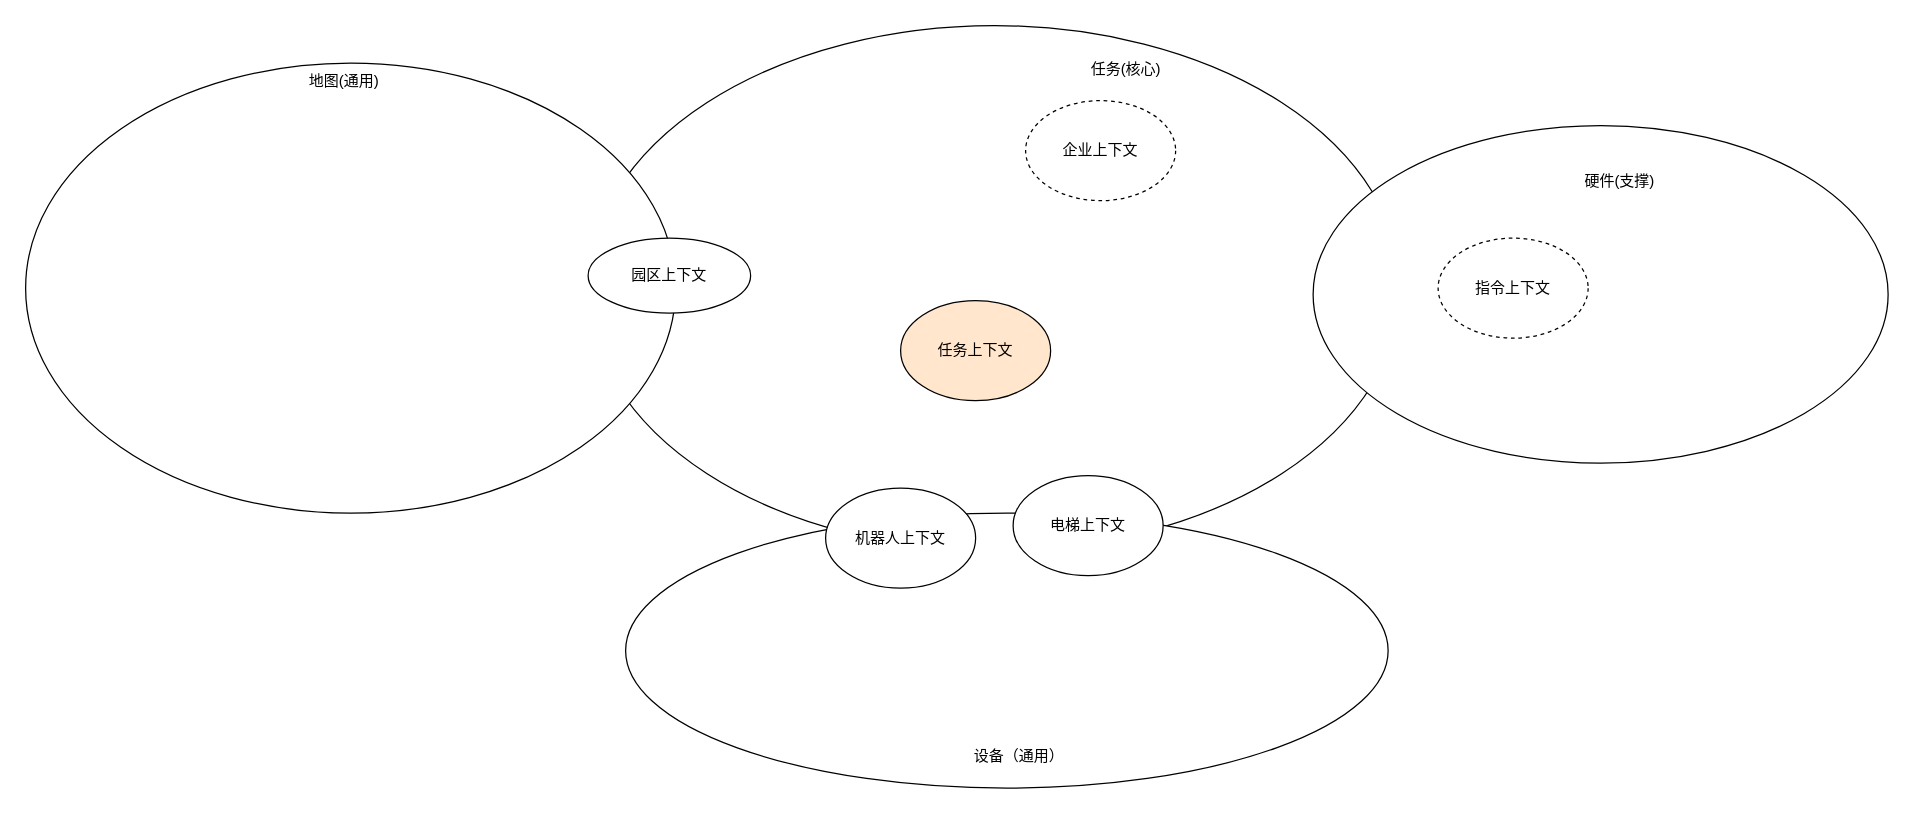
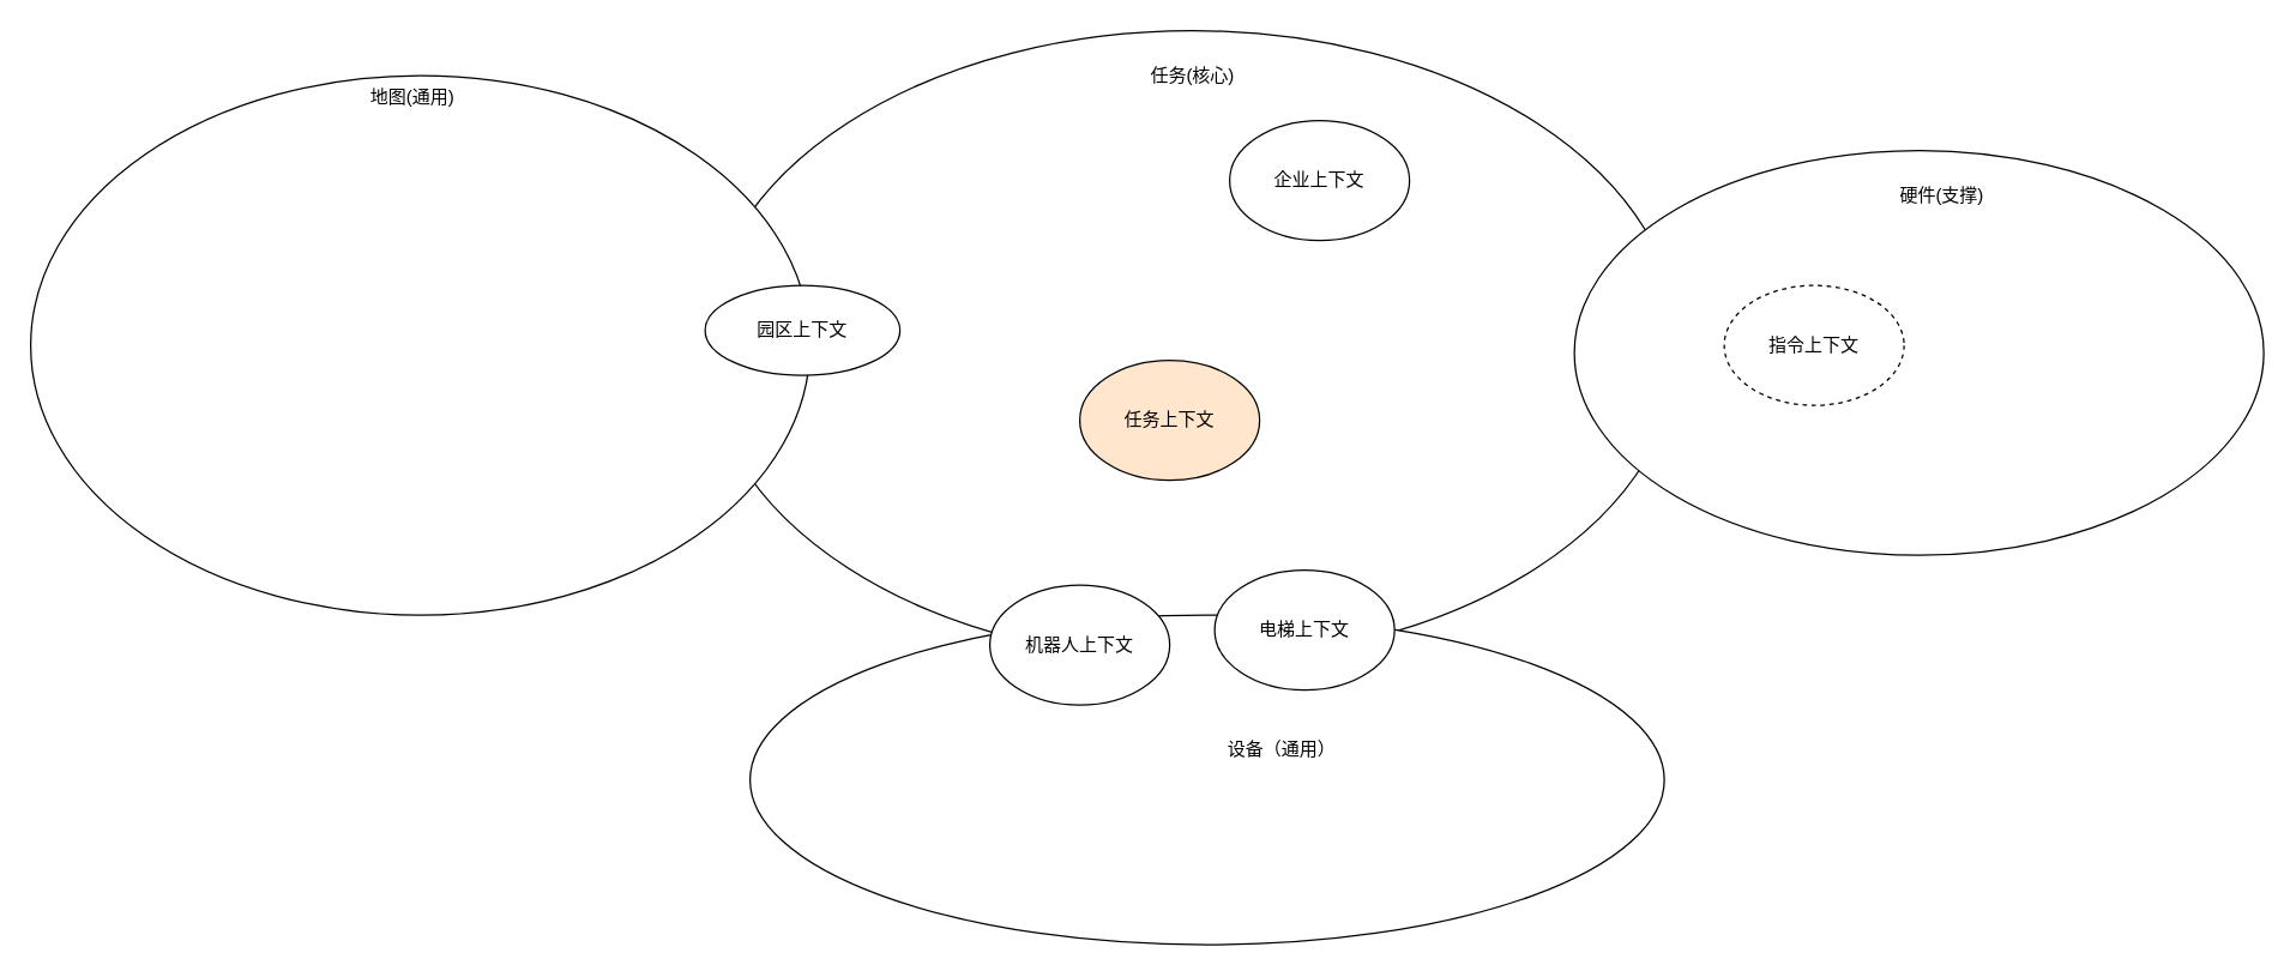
  <mxCell id="0" />
  <mxCell id="1" parent="0" />
  <mxCell id="2" value="" style="ellipse;whiteSpace=wrap;html=1;align=center;shadow=0;" parent="1" vertex="1"><mxGeometry x="470" y="20" width="650" height="420" as="geometry" /></mxCell>
  <mxCell id="3" value="" style="ellipse;whiteSpace=wrap;html=1;shadow=0;" parent="1" vertex="1"><mxGeometry x="500" y="410" width="610" height="220" as="geometry" /></mxCell>
- <mxCell id="4" value="任务(核心)" style="text;html=1;align=center;verticalAlign=middle;resizable=0;points=[];autosize=1;strokeColor=none;fillColor=none;" parent="1" vertex="1"><mxGeometry x="865" y="45" width="70" height="20" as="geometry" /></mxCell>
- <mxCell id="5" value="企业上下文" style="ellipse;whiteSpace=wrap;html=1;shadow=0;dashed=1;" parent="1" vertex="1"><mxGeometry x="820" y="80" width="120" height="80" as="geometry" /></mxCell>
+ <mxCell id="4" value="任务(核心)" style="text;html=1;align=center;verticalAlign=middle;resizable=0;points=[];autosize=1;strokeColor=none;fillColor=none;" parent="1" vertex="1"><mxGeometry x="760" y="40" width="70" height="20" as="geometry" /></mxCell>
+ <mxCell id="5" value="企业上下文" style="ellipse;whiteSpace=wrap;html=1;shadow=0;" parent="1" vertex="1"><mxGeometry x="820" y="80" width="120" height="80" as="geometry" /></mxCell>
  <mxCell id="6" value="任务上下文" style="ellipse;whiteSpace=wrap;html=1;shadow=0;fillColor=#ffe6cc;" parent="1" vertex="1"><mxGeometry x="720" y="240" width="120" height="80" as="geometry" /></mxCell>
  <mxCell id="7" value="机器人上下文" style="ellipse;whiteSpace=wrap;html=1;shadow=0;" parent="1" vertex="1"><mxGeometry x="660" y="390" width="120" height="80" as="geometry" /></mxCell>
  <mxCell id="8" value="电梯上下文" style="ellipse;whiteSpace=wrap;html=1;shadow=0;" parent="1" vertex="1"><mxGeometry x="810" y="380" width="120" height="80" as="geometry" /></mxCell>
  <mxCell id="9" value="" style="ellipse;whiteSpace=wrap;html=1;shadow=0;" parent="1" vertex="1"><mxGeometry y="50" width="520" height="360" as="geometry" x="20" /></mxCell>
  <mxCell id="10" value="园区上下文" style="ellipse;whiteSpace=wrap;html=1;shadow=0;" parent="1" vertex="1"><mxGeometry x="470" y="190" width="130" height="60" as="geometry" /></mxCell>
  <mxCell id="11" value="地图(通用)" style="text;html=1;strokeColor=none;fillColor=none;align=center;verticalAlign=middle;whiteSpace=wrap;rounded=0;shadow=0;" parent="1" vertex="1"><mxGeometry x="230" y="50" width="90" height="30" as="geometry" /></mxCell>
- <mxCell id="12" value="设备（通用）" style="text;html=1;strokeColor=none;fillColor=none;align=center;verticalAlign=middle;whiteSpace=wrap;rounded=0;shadow=0;" parent="1" vertex="1"><mxGeometry x="770" y="590" width="90" height="30" as="geometry" /></mxCell>
+ <mxCell id="12" value="设备（通用）" style="text;html=1;strokeColor=none;fillColor=none;align=center;verticalAlign=middle;whiteSpace=wrap;rounded=0;shadow=0;" parent="1" vertex="1"><mxGeometry x="810" y="485" width="90" height="30" as="geometry" /></mxCell>
  <mxCell id="13" value="" style="ellipse;whiteSpace=wrap;html=1;shadow=0;" parent="1" vertex="1"><mxGeometry x="1050" y="100" width="460" height="270" as="geometry" /></mxCell>
- <mxCell id="14" value="硬件(支撑)" style="text;html=1;align=center;verticalAlign=middle;resizable=0;points=[];autosize=1;strokeColor=none;fillColor=none;" parent="1" vertex="1"><mxGeometry x="1260" y="135" width="70" height="20" as="geometry" /></mxCell>
+ <mxCell id="14" value="硬件(支撑)" style="text;html=1;align=center;verticalAlign=middle;resizable=0;points=[];autosize=1;strokeColor=none;fillColor=none;" parent="1" vertex="1"><mxGeometry x="1260" y="120" width="70" height="20" as="geometry" /></mxCell>
  <mxCell id="15" value="指令上下文" style="ellipse;whiteSpace=wrap;html=1;shadow=0;dashed=1;" parent="1" vertex="1"><mxGeometry x="1150" y="190" width="120" height="80" as="geometry" /></mxCell>
